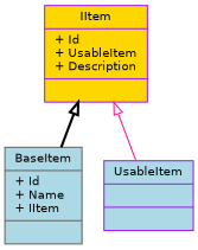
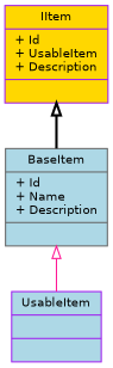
  digraph {
    node [color=purple fillcolor=lightblue fontname=Helvetica fontsize=10 shape=record style=filled]
    edge [arrowtail=onormal dir=back fontname=Helvetica fontsize=10 labelfontname=Helvetica labelfontsize=10]
-   n1 [color=gray40 fontcolor=black height=0.2 label="{BaseItem\n|+ Id\l+ Name\l+ IItem\l|}" width=0.4]
+   n1 [color=gray40 fontcolor=black height=0.2 label="{BaseItem\n|+ Id\l+ Name\l+ Description\l|}" width=0.4]
    n2 [height=0.2 label="{UsableItem\n||}" width=0.4]
    n3 [fillcolor=gold height=0.2 label="{IItem\n|+ Id\l+ UsableItem\l+ Description\l|}" width=0.4]
-   n3 -> n2 [color=deeppink style=solid]
+   n1 -> n2 [color=deeppink style=solid]
    n3 -> n1 [color=black style=bold]
  }
